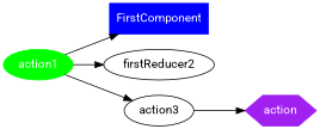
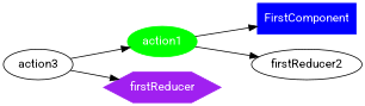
  digraph {
    fontname=Roboto
    rankdir=LR
    node [fontcolor=white fontname=Roboto style=filled]
    edge [fontname=Roboto]
    FirstComponent [color=blue fillcolor=blue shape=box]
    action1 [color=green fillcolor=green]
    n3 [label=firstReducer2 fontcolor="" style=""]
    action3 [fontcolor="" style=""]
-   firstReducer [color=purple fillcolor=purple shape=hexagon label=action]
+   firstReducer [color=purple fillcolor=purple shape=hexagon]
    action1 -> FirstComponent
    action1 -> n3
-   action1 -> action3
+   action3 -> action1
    action3 -> firstReducer
  }
